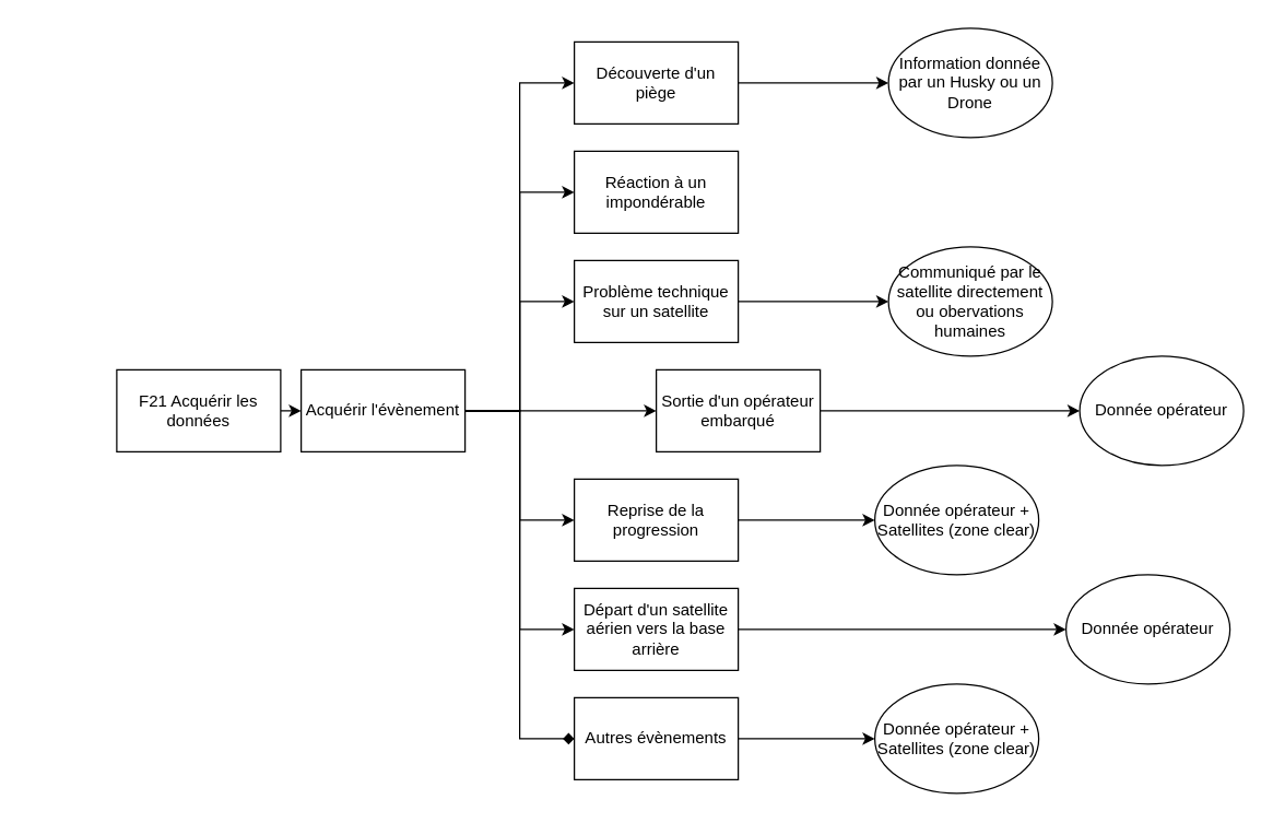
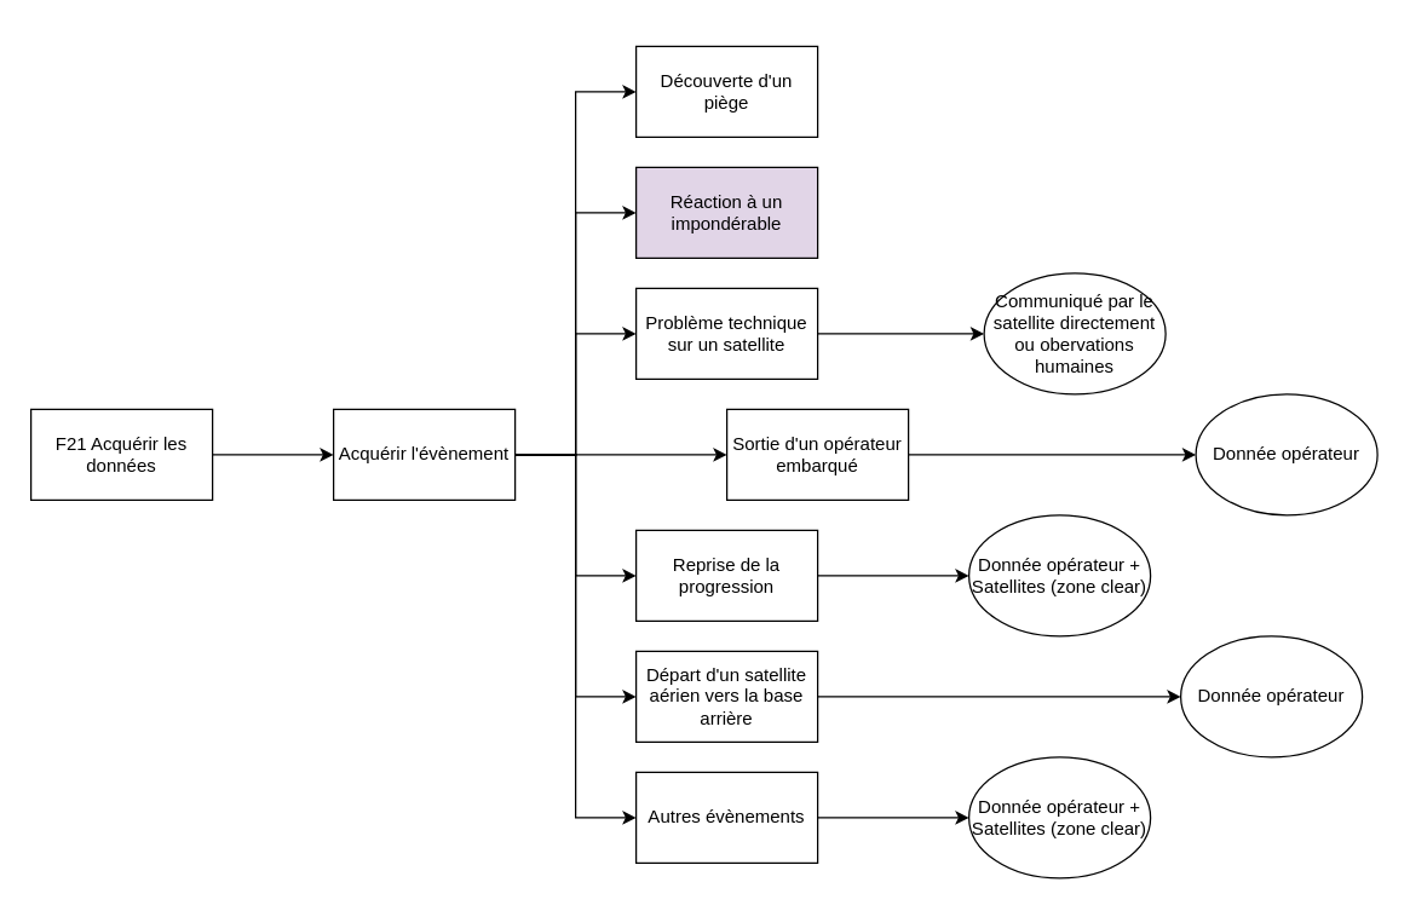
  <mxCell id="0" />
  <mxCell id="1" parent="0" />
  <mxCell id="2" style="edgeStyle=orthogonalEdgeStyle;rounded=0;orthogonalLoop=1;jettySize=auto;html=1;exitX=1;exitY=0.5;exitDx=0;exitDy=0;entryX=0;entryY=0.5;entryDx=0;entryDy=0;" parent="1" source="3" target="11" edge="1"><mxGeometry relative="1" as="geometry" /></mxCell>
- <mxCell id="3" value="F21 Acquérir les données" style="rounded=0;whiteSpace=wrap;html=1;" parent="1" vertex="1"><mxGeometry x="85" y="270" width="120" height="60" as="geometry" /></mxCell>
+ <mxCell id="3" value="F21 Acquérir les données" style="rounded=0;whiteSpace=wrap;html=1;" parent="1" vertex="1"><mxGeometry x="20" y="270" width="120" height="60" as="geometry" /></mxCell>
  <mxCell id="4" style="edgeStyle=orthogonalEdgeStyle;rounded=0;orthogonalLoop=1;jettySize=auto;html=1;exitX=1;exitY=0.5;exitDx=0;exitDy=0;entryX=0;entryY=0.5;entryDx=0;entryDy=0;" parent="1" source="11" target="13" edge="1"><mxGeometry relative="1" as="geometry" /></mxCell>
  <mxCell id="5" style="edgeStyle=orthogonalEdgeStyle;rounded=0;orthogonalLoop=1;jettySize=auto;html=1;exitX=1;exitY=0.5;exitDx=0;exitDy=0;entryX=0;entryY=0.5;entryDx=0;entryDy=0;" parent="1" source="11" target="14" edge="1"><mxGeometry relative="1" as="geometry" /></mxCell>
  <mxCell id="6" style="edgeStyle=orthogonalEdgeStyle;rounded=0;orthogonalLoop=1;jettySize=auto;html=1;exitX=1;exitY=0.5;exitDx=0;exitDy=0;entryX=0;entryY=0.5;entryDx=0;entryDy=0;" parent="1" source="11" target="16" edge="1"><mxGeometry relative="1" as="geometry" /></mxCell>
  <mxCell id="7" style="edgeStyle=orthogonalEdgeStyle;rounded=0;orthogonalLoop=1;jettySize=auto;html=1;exitX=1;exitY=0.5;exitDx=0;exitDy=0;entryX=0;entryY=0.5;entryDx=0;entryDy=0;" parent="1" source="11" target="18" edge="1"><mxGeometry relative="1" as="geometry" /></mxCell>
  <mxCell id="8" style="edgeStyle=orthogonalEdgeStyle;rounded=0;orthogonalLoop=1;jettySize=auto;html=1;exitX=1;exitY=0.5;exitDx=0;exitDy=0;entryX=0;entryY=0.5;entryDx=0;entryDy=0;" parent="1" source="11" target="20" edge="1"><mxGeometry relative="1" as="geometry" /></mxCell>
  <mxCell id="9" style="edgeStyle=orthogonalEdgeStyle;rounded=0;orthogonalLoop=1;jettySize=auto;html=1;exitX=1;exitY=0.5;exitDx=0;exitDy=0;entryX=0;entryY=0.5;entryDx=0;entryDy=0;" parent="1" source="11" target="22" edge="1"><mxGeometry relative="1" as="geometry" /></mxCell>
- <mxCell id="10" style="edgeStyle=orthogonalEdgeStyle;rounded=0;orthogonalLoop=1;jettySize=auto;html=1;exitX=1;exitY=0.5;exitDx=0;exitDy=0;entryX=0;entryY=0.5;entryDx=0;entryDy=0;endArrow=diamond;" parent="1" source="11" target="24" edge="1"><mxGeometry relative="1" as="geometry" /></mxCell>
+ <mxCell id="10" style="edgeStyle=orthogonalEdgeStyle;rounded=0;orthogonalLoop=1;jettySize=auto;html=1;exitX=1;exitY=0.5;exitDx=0;exitDy=0;entryX=0;entryY=0.5;entryDx=0;entryDy=0;" parent="1" source="11" target="24" edge="1"><mxGeometry relative="1" as="geometry" /></mxCell>
  <mxCell id="11" value="Acquérir l'évènement" style="rounded=0;whiteSpace=wrap;html=1;" parent="1" vertex="1"><mxGeometry x="220" y="270" width="120" height="60" as="geometry" /></mxCell>
- <mxCell id="12" style="edgeStyle=orthogonalEdgeStyle;rounded=0;orthogonalLoop=1;jettySize=auto;html=1;exitX=1;exitY=0.5;exitDx=0;exitDy=0;" parent="1" source="13" target="25" edge="1"><mxGeometry relative="1" as="geometry" /></mxCell>
  <mxCell id="13" value="Découverte d'un piège" style="rounded=0;whiteSpace=wrap;html=1;" parent="1" vertex="1"><mxGeometry x="420" y="30" width="120" height="60" as="geometry" /></mxCell>
- <mxCell id="14" value="Réaction à un impondérable" style="rounded=0;whiteSpace=wrap;html=1;" parent="1" vertex="1"><mxGeometry x="420" y="110" width="120" height="60" as="geometry" /></mxCell>
+ <mxCell id="14" value="Réaction à un impondérable" style="rounded=0;whiteSpace=wrap;html=1;fillColor=#e1d5e7;" parent="1" vertex="1"><mxGeometry x="420" y="110" width="120" height="60" as="geometry" /></mxCell>
  <mxCell id="15" style="edgeStyle=orthogonalEdgeStyle;rounded=0;orthogonalLoop=1;jettySize=auto;html=1;exitX=1;exitY=0.5;exitDx=0;exitDy=0;entryX=0;entryY=0.5;entryDx=0;entryDy=0;" parent="1" source="16" target="26" edge="1"><mxGeometry relative="1" as="geometry" /></mxCell>
  <mxCell id="16" value="Problème technique sur un satellite" style="rounded=0;whiteSpace=wrap;html=1;" parent="1" vertex="1"><mxGeometry x="420" y="190" width="120" height="60" as="geometry" /></mxCell>
  <mxCell id="17" style="edgeStyle=orthogonalEdgeStyle;rounded=0;orthogonalLoop=1;jettySize=auto;html=1;exitX=1;exitY=0.5;exitDx=0;exitDy=0;entryX=0;entryY=0.5;entryDx=0;entryDy=0;" parent="1" source="18" target="27" edge="1"><mxGeometry relative="1" as="geometry" /></mxCell>
  <mxCell id="18" value="Sortie d'un opérateur embarqué" style="rounded=0;whiteSpace=wrap;html=1;" parent="1" vertex="1"><mxGeometry x="480" y="270" width="120" height="60" as="geometry" /></mxCell>
  <mxCell id="19" style="edgeStyle=orthogonalEdgeStyle;rounded=0;orthogonalLoop=1;jettySize=auto;html=1;exitX=1;exitY=0.5;exitDx=0;exitDy=0;entryX=0;entryY=0.5;entryDx=0;entryDy=0;" parent="1" source="20" target="28" edge="1"><mxGeometry relative="1" as="geometry" /></mxCell>
  <mxCell id="20" value="Reprise de la progression" style="rounded=0;whiteSpace=wrap;html=1;" parent="1" vertex="1"><mxGeometry x="420" y="350" width="120" height="60" as="geometry" /></mxCell>
  <mxCell id="21" style="edgeStyle=orthogonalEdgeStyle;rounded=0;orthogonalLoop=1;jettySize=auto;html=1;exitX=1;exitY=0.5;exitDx=0;exitDy=0;" parent="1" source="22" target="29" edge="1"><mxGeometry relative="1" as="geometry" /></mxCell>
  <mxCell id="22" value="Départ d'un satellite aérien vers la base arrière" style="rounded=0;whiteSpace=wrap;html=1;" parent="1" vertex="1"><mxGeometry x="420" y="430" width="120" height="60" as="geometry" /></mxCell>
  <mxCell id="23" style="edgeStyle=orthogonalEdgeStyle;rounded=0;orthogonalLoop=1;jettySize=auto;html=1;exitX=1;exitY=0.5;exitDx=0;exitDy=0;entryX=0;entryY=0.5;entryDx=0;entryDy=0;" parent="1" source="24" target="30" edge="1"><mxGeometry relative="1" as="geometry" /></mxCell>
  <mxCell id="24" value="Autres évènements" style="rounded=0;whiteSpace=wrap;html=1;" parent="1" vertex="1"><mxGeometry x="420" y="510" width="120" height="60" as="geometry" /></mxCell>
- <mxCell id="25" value="Information donnée par un Husky ou un Drone" style="ellipse;whiteSpace=wrap;html=1;" parent="1" vertex="1"><mxGeometry x="650" y="20" width="120" height="80" as="geometry" /></mxCell>
  <mxCell id="26" value="Communiqué par le satellite directement ou obervations humaines" style="ellipse;whiteSpace=wrap;html=1;" parent="1" vertex="1"><mxGeometry x="650" y="180" width="120" height="80" as="geometry" /></mxCell>
  <mxCell id="27" value="Donnée opérateur" style="ellipse;whiteSpace=wrap;html=1;" parent="1" vertex="1"><mxGeometry x="790" y="260" width="120" height="80" as="geometry" /></mxCell>
  <mxCell id="28" value="Donnée opérateur + Satellites (zone clear)" style="ellipse;whiteSpace=wrap;html=1;" parent="1" vertex="1"><mxGeometry x="640" y="340" width="120" height="80" as="geometry" /></mxCell>
  <mxCell id="29" value="Donnée opérateur" style="ellipse;whiteSpace=wrap;html=1;" parent="1" vertex="1"><mxGeometry x="780" y="420" width="120" height="80" as="geometry" /></mxCell>
  <mxCell id="30" value="Donnée opérateur + Satellites (zone clear)" style="ellipse;whiteSpace=wrap;html=1;" parent="1" vertex="1"><mxGeometry x="640" y="500" width="120" height="80" as="geometry" /></mxCell>
